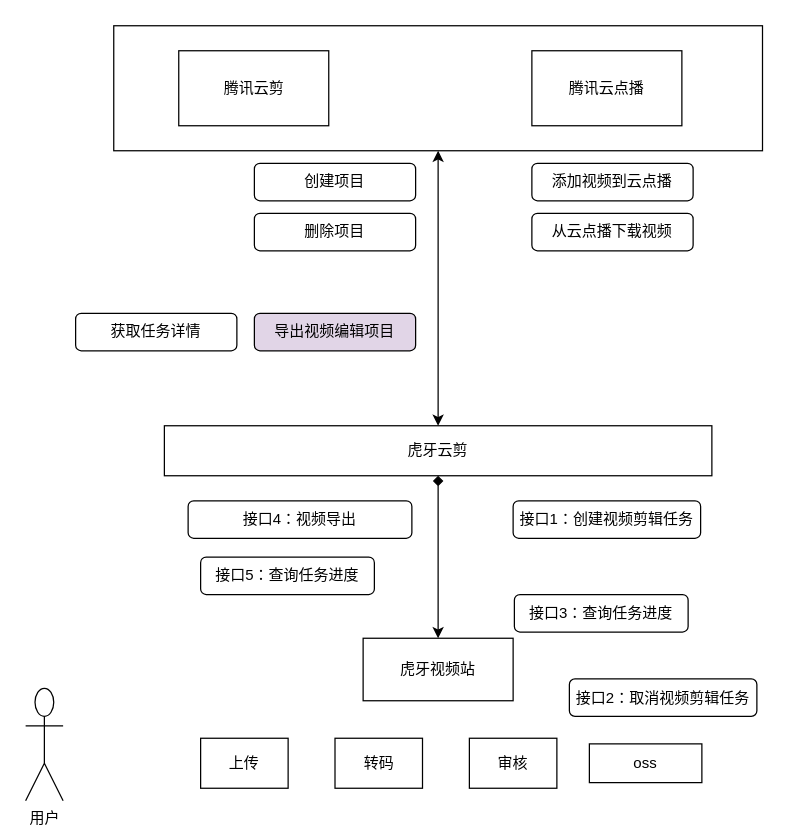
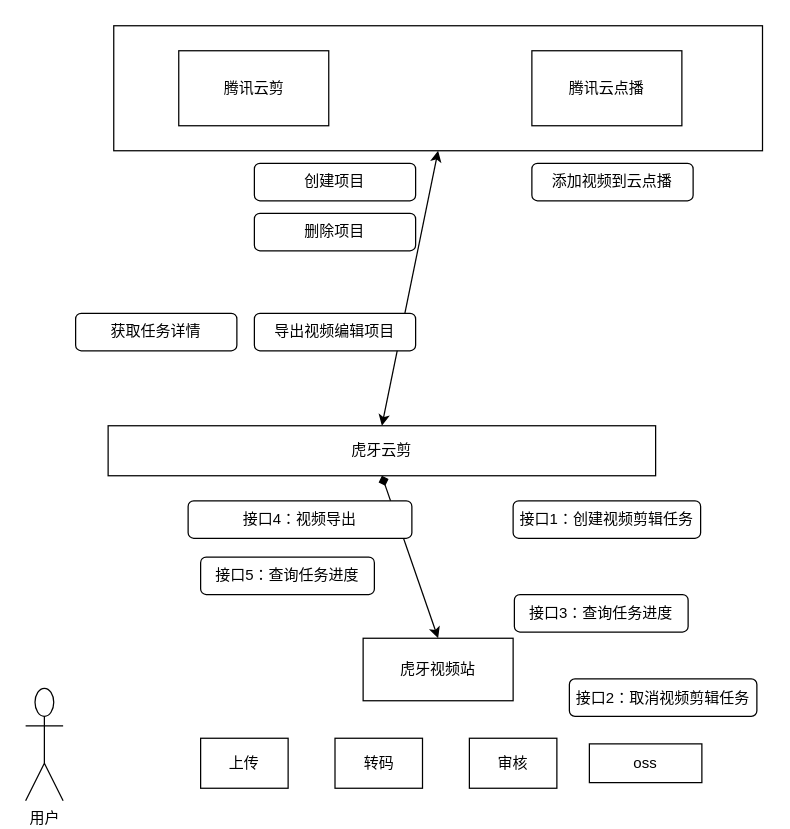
  <mxCell id="0" />
  <mxCell id="1" parent="0" />
  <mxCell id="2" value="" style="rounded=0;whiteSpace=wrap;html=1;" vertex="1" parent="1"><mxGeometry x="90.5" y="20" width="519" height="100" as="geometry" /></mxCell>
  <mxCell id="3" value="腾讯云剪" style="rounded=0;whiteSpace=wrap;html=1;" parent="1" vertex="1"><mxGeometry x="142.5" y="40" width="120" height="60" as="geometry" /></mxCell>
  <mxCell id="4" value="腾讯云点播" style="rounded=0;whiteSpace=wrap;html=1;" parent="1" vertex="1"><mxGeometry x="425" y="40" width="120" height="60" as="geometry" /></mxCell>
  <mxCell id="5" value="虎牙视频站" style="rounded=0;whiteSpace=wrap;html=1;" parent="1" vertex="1"><mxGeometry x="290" y="510" width="120" height="50" as="geometry" /></mxCell>
  <mxCell id="6" value="oss" style="rounded=0;whiteSpace=wrap;html=1;" parent="1" vertex="1"><mxGeometry x="471" y="594.5" width="90" height="31" as="geometry" /></mxCell>
  <mxCell id="7" value="用户" style="shape=umlActor;verticalLabelPosition=bottom;labelBackgroundColor=#ffffff;verticalAlign=top;html=1;outlineConnect=0;" parent="1" vertex="1"><mxGeometry x="20" y="550" width="30" height="90" as="geometry" /></mxCell>
  <mxCell id="8" value="上传" style="rounded=0;whiteSpace=wrap;html=1;" parent="1" vertex="1"><mxGeometry x="160" y="590" width="70" height="40" as="geometry" /></mxCell>
  <mxCell id="9" value="转码" style="rounded=0;whiteSpace=wrap;html=1;" parent="1" vertex="1"><mxGeometry x="267.5" y="590" width="70" height="40" as="geometry" /></mxCell>
  <mxCell id="10" value="审核" style="rounded=0;whiteSpace=wrap;html=1;" parent="1" vertex="1"><mxGeometry x="375" y="590" width="70" height="40" as="geometry" /></mxCell>
- <mxCell id="11" value="虎牙云剪" style="rounded=0;whiteSpace=wrap;html=1;" parent="1" vertex="1"><mxGeometry x="131" y="340" width="438" height="40" as="geometry" /></mxCell>
+ <mxCell id="11" value="虎牙云剪" style="rounded=0;whiteSpace=wrap;html=1;" parent="1" vertex="1"><mxGeometry x="86" y="340" width="438" height="40" as="geometry" /></mxCell>
  <mxCell id="12" value="" style="endArrow=diamond;startArrow=classic;html=1;entryX=0.5;entryY=1;entryDx=0;entryDy=0;exitX=0.5;exitY=0;exitDx=0;exitDy=0;" edge="1" parent="1" source="5" target="11"><mxGeometry width="50" height="50" relative="1" as="geometry"><mxPoint x="400" y="510" as="sourcePoint" /><mxPoint x="450" y="460" as="targetPoint" /></mxGeometry></mxCell>
  <mxCell id="13" value="接口1：创建视频剪辑任务" style="rounded=1;whiteSpace=wrap;html=1;" vertex="1" parent="1"><mxGeometry x="410" y="400" width="150" height="30" as="geometry" /></mxCell>
  <mxCell id="14" value="接口4：视频导出" style="rounded=1;whiteSpace=wrap;html=1;" vertex="1" parent="1"><mxGeometry x="150" y="400" width="179" height="30" as="geometry" /></mxCell>
  <mxCell id="15" value="接口2：取消视频剪辑任务" style="rounded=1;whiteSpace=wrap;html=1;" vertex="1" parent="1"><mxGeometry x="455" y="542.5" width="150" height="30" as="geometry" /></mxCell>
  <mxCell id="16" value="接口3：查询任务进度" style="rounded=1;whiteSpace=wrap;html=1;" vertex="1" parent="1"><mxGeometry x="411" y="475" width="139" height="30" as="geometry" /></mxCell>
  <mxCell id="17" value="接口5：查询任务进度" style="rounded=1;whiteSpace=wrap;html=1;" vertex="1" parent="1"><mxGeometry x="160" y="445" width="139" height="30" as="geometry" /></mxCell>
  <mxCell id="18" value="" style="endArrow=classic;startArrow=classic;html=1;entryX=0.5;entryY=1;entryDx=0;entryDy=0;exitX=0.5;exitY=0;exitDx=0;exitDy=0;" edge="1" parent="1" source="11" target="2"><mxGeometry width="50" height="50" relative="1" as="geometry"><mxPoint x="350" y="270" as="sourcePoint" /><mxPoint x="400" y="220" as="targetPoint" /></mxGeometry></mxCell>
  <mxCell id="19" value="添加视频到云点播" style="rounded=1;whiteSpace=wrap;html=1;" vertex="1" parent="1"><mxGeometry x="425" y="130" width="129" height="30" as="geometry" /></mxCell>
  <mxCell id="20" value="创建项目" style="rounded=1;whiteSpace=wrap;html=1;" vertex="1" parent="1"><mxGeometry x="203" y="130" width="129" height="30" as="geometry" /></mxCell>
  <mxCell id="21" value="删除项目" style="rounded=1;whiteSpace=wrap;html=1;" vertex="1" parent="1"><mxGeometry x="203" y="170" width="129" height="30" as="geometry" /></mxCell>
- <mxCell id="22" value="导出视频编辑项目" style="rounded=1;whiteSpace=wrap;html=1;fillColor=#e1d5e7;" vertex="1" parent="1"><mxGeometry x="203" y="250" width="129" height="30" as="geometry" /></mxCell>
- <mxCell id="23" value="从云点播下载视频" style="rounded=1;whiteSpace=wrap;html=1;" vertex="1" parent="1"><mxGeometry x="425" y="170" width="129" height="30" as="geometry" /></mxCell>
+ <mxCell id="22" value="导出视频编辑项目" style="rounded=1;whiteSpace=wrap;html=1;" vertex="1" parent="1"><mxGeometry x="203" y="250" width="129" height="30" as="geometry" /></mxCell>
  <mxCell id="24" value="获取任务详情" style="rounded=1;whiteSpace=wrap;html=1;" vertex="1" parent="1"><mxGeometry x="60" y="250" width="129" height="30" as="geometry" /></mxCell>
